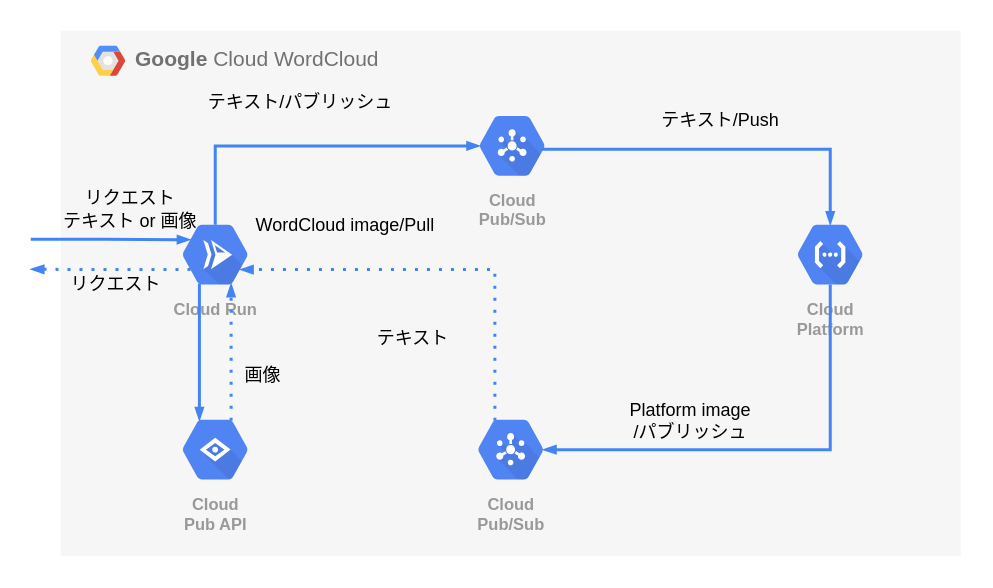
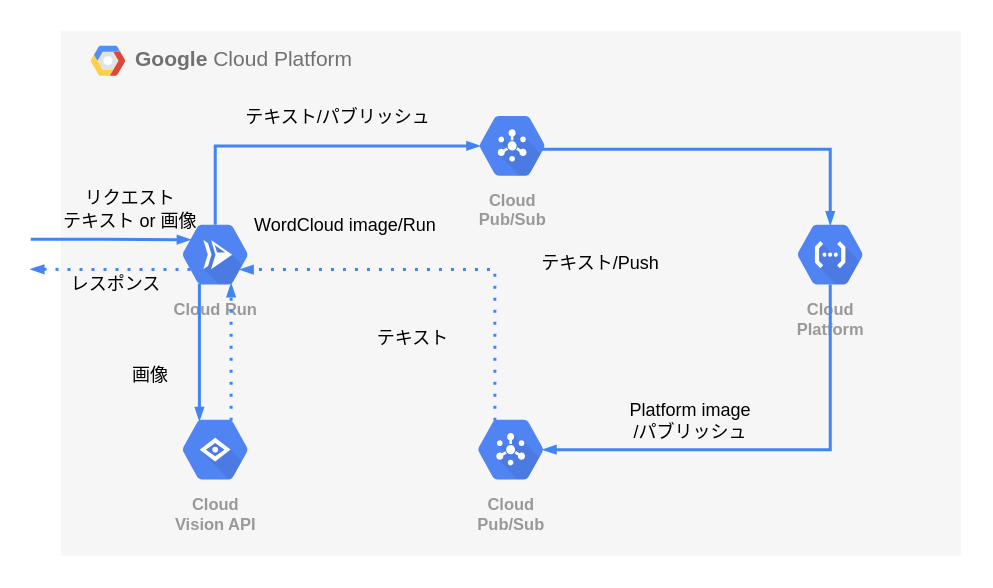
  <mxCell id="0" />
  <mxCell id="1" parent="0" />
- <mxCell id="2" value="&lt;b&gt;Google &lt;/b&gt;Cloud WordCloud" style="fillColor=#F6F6F6;strokeColor=none;shadow=0;gradientColor=none;fontSize=14;align=left;spacing=10;fontColor=#717171;9E9E9E;verticalAlign=top;spacingTop=-4;fontStyle=0;spacingLeft=40;html=1;" vertex="1" parent="1"><mxGeometry x="40" y="20" width="600" height="350" as="geometry" /></mxCell>
+ <mxCell id="2" value="&lt;b&gt;Google &lt;/b&gt;Cloud Platform" style="fillColor=#F6F6F6;strokeColor=none;shadow=0;gradientColor=none;fontSize=14;align=left;spacing=10;fontColor=#717171;9E9E9E;verticalAlign=top;spacingTop=-4;fontStyle=0;spacingLeft=40;html=1;" vertex="1" parent="1"><mxGeometry x="40" y="20" width="600" height="350" as="geometry" /></mxCell>
  <mxCell id="3" value="" style="shape=mxgraph.gcp2.google_cloud_platform;fillColor=#F6F6F6;strokeColor=none;shadow=0;gradientColor=none;" vertex="1" parent="2"><mxGeometry width="23" height="20" relative="1" as="geometry"><mxPoint x="20" y="10" as="offset" /></mxGeometry></mxCell>
- <mxCell id="4" value="Cloud&#10;Pub API" style="html=1;fillColor=#5184F3;strokeColor=none;verticalAlign=top;labelPosition=center;verticalLabelPosition=bottom;align=center;spacingTop=-6;fontSize=11;fontStyle=1;fontColor=#999999;shape=mxgraph.gcp2.hexIcon;prIcon=cloud_vision_api" vertex="1" parent="2"><mxGeometry x="70" y="250" width="66" height="58.5" as="geometry" /></mxCell>
+ <mxCell id="4" value="Cloud&#10;Vision API" style="html=1;fillColor=#5184F3;strokeColor=none;verticalAlign=top;labelPosition=center;verticalLabelPosition=bottom;align=center;spacingTop=-6;fontSize=11;fontStyle=1;fontColor=#999999;shape=mxgraph.gcp2.hexIcon;prIcon=cloud_vision_api" vertex="1" parent="2"><mxGeometry x="70" y="250" width="66" height="58.5" as="geometry" /></mxCell>
  <mxCell id="5" value="Cloud&#10;Pub/Sub" style="html=1;fillColor=#5184F3;strokeColor=none;verticalAlign=top;labelPosition=center;verticalLabelPosition=bottom;align=center;spacingTop=-6;fontSize=11;fontStyle=1;fontColor=#999999;shape=mxgraph.gcp2.hexIcon;prIcon=cloud_pubsub" vertex="1" parent="2"><mxGeometry x="268" y="47.5" width="66" height="58.5" as="geometry" /></mxCell>
  <mxCell id="6" value="Cloud Run" style="html=1;fillColor=#5184F3;strokeColor=none;verticalAlign=top;labelPosition=center;verticalLabelPosition=bottom;align=center;spacingTop=-6;fontSize=11;fontStyle=1;fontColor=#999999;shape=mxgraph.gcp2.hexIcon;prIcon=cloud_run" vertex="1" parent="2"><mxGeometry x="70" y="120" width="66" height="58.5" as="geometry" /></mxCell>
  <mxCell id="7" value="Cloud&#10;Platform" style="html=1;fillColor=#5184F3;strokeColor=none;verticalAlign=top;labelPosition=center;verticalLabelPosition=bottom;align=center;spacingTop=-6;fontSize=11;fontStyle=1;fontColor=#999999;shape=mxgraph.gcp2.hexIcon;prIcon=cloud_functions" vertex="1" parent="2"><mxGeometry x="480" y="120" width="66" height="58.5" as="geometry" /></mxCell>
  <mxCell id="8" value="Cloud&#10;Pub/Sub" style="html=1;fillColor=#5184F3;strokeColor=none;verticalAlign=top;labelPosition=center;verticalLabelPosition=bottom;align=center;spacingTop=-6;fontSize=11;fontStyle=1;fontColor=#999999;shape=mxgraph.gcp2.hexIcon;prIcon=cloud_pubsub" vertex="1" parent="2"><mxGeometry x="267" y="250" width="66" height="58.5" as="geometry" /></mxCell>
  <mxCell id="9" value="" style="edgeStyle=orthogonalEdgeStyle;fontSize=12;html=1;endArrow=blockThin;endFill=1;rounded=0;strokeWidth=2;endSize=4;startSize=4;dashed=0;strokeColor=#4284F3;exitX=0.5;exitY=0.16;exitDx=0;exitDy=0;exitPerimeter=0;entryX=0.175;entryY=0.5;entryDx=0;entryDy=0;entryPerimeter=0;" edge="1" parent="2" source="6" target="5"><mxGeometry width="100" relative="1" as="geometry"><mxPoint x="140" y="149" as="sourcePoint" /><mxPoint x="220" y="149" as="targetPoint" /><Array as="points"><mxPoint x="103" y="77" /></Array></mxGeometry></mxCell>
  <mxCell id="10" value="" style="edgeStyle=orthogonalEdgeStyle;fontSize=12;html=1;endArrow=blockThin;endFill=1;rounded=0;strokeWidth=2;endSize=4;startSize=4;dashed=0;strokeColor=#4284F3;exitX=0.34;exitY=0.83;exitDx=0;exitDy=0;exitPerimeter=0;entryX=0.34;entryY=0.17;entryDx=0;entryDy=0;entryPerimeter=0;" edge="1" parent="2" source="6" target="4"><mxGeometry width="100" relative="1" as="geometry"><mxPoint x="60" y="220" as="sourcePoint" /><mxPoint x="160" y="220" as="targetPoint" /></mxGeometry></mxCell>
  <mxCell id="11" value="" style="edgeStyle=orthogonalEdgeStyle;fontSize=12;html=1;endArrow=blockThin;endFill=1;rounded=0;strokeWidth=2;endSize=4;startSize=4;dashed=1;dashPattern=1 3;strokeColor=#4284F3;exitX=0.66;exitY=0.17;exitDx=0;exitDy=0;exitPerimeter=0;entryX=0.66;entryY=0.83;entryDx=0;entryDy=0;entryPerimeter=0;" edge="1" parent="2" source="4" target="6"><mxGeometry width="100" relative="1" as="geometry"><mxPoint x="250" y="170" as="sourcePoint" /><mxPoint x="350" y="170" as="targetPoint" /></mxGeometry></mxCell>
  <mxCell id="12" value="" style="edgeStyle=orthogonalEdgeStyle;fontSize=12;html=1;endArrow=blockThin;endFill=1;rounded=0;strokeWidth=2;endSize=4;startSize=4;dashed=0;strokeColor=#4284F3;entryX=0.5;entryY=0.16;entryDx=0;entryDy=0;entryPerimeter=0;" edge="1" parent="2" target="7"><mxGeometry width="100" relative="1" as="geometry"><mxPoint x="320" y="79" as="sourcePoint" /><mxPoint x="426.5" y="79.305" as="targetPoint" /><Array as="points"><mxPoint x="513" y="79" /></Array></mxGeometry></mxCell>
  <mxCell id="13" value="" style="edgeStyle=orthogonalEdgeStyle;fontSize=12;html=1;endArrow=blockThin;endFill=1;rounded=0;strokeWidth=2;endSize=4;startSize=4;dashed=0;strokeColor=#4284F3;exitX=0.5;exitY=0.84;exitDx=0;exitDy=0;exitPerimeter=0;entryX=0.825;entryY=0.5;entryDx=0;entryDy=0;entryPerimeter=0;" edge="1" parent="2" source="7" target="8"><mxGeometry width="100" relative="1" as="geometry"><mxPoint x="250" y="170" as="sourcePoint" /><mxPoint x="350" y="170" as="targetPoint" /><Array as="points"><mxPoint x="513" y="279" /></Array></mxGeometry></mxCell>
  <mxCell id="14" value="" style="edgeStyle=orthogonalEdgeStyle;fontSize=12;html=1;endArrow=blockThin;endFill=1;rounded=0;strokeWidth=2;endSize=4;startSize=4;dashed=1;dashPattern=1 3;strokeColor=#4284F3;exitX=0.34;exitY=0.17;exitDx=0;exitDy=0;exitPerimeter=0;entryX=0.75;entryY=0.67;entryDx=0;entryDy=0;entryPerimeter=0;" edge="1" parent="2" source="8" target="6"><mxGeometry width="100" relative="1" as="geometry"><mxPoint x="250" y="170" as="sourcePoint" /><mxPoint x="350" y="170" as="targetPoint" /><Array as="points"><mxPoint x="289" y="159" /></Array></mxGeometry></mxCell>
- <mxCell id="15" value="テキスト/パブリッシュ" style="text;html=1;strokeColor=none;fillColor=none;align=center;verticalAlign=middle;whiteSpace=wrap;rounded=0;" vertex="1" parent="2"><mxGeometry x="95" y="37.5" width="130" height="20" as="geometry" /></mxCell>
- <mxCell id="16" value="リクエスト" style="text;html=1;strokeColor=none;fillColor=none;align=center;verticalAlign=middle;whiteSpace=wrap;rounded=0;" vertex="1" parent="2"><mxGeometry x="-3" y="158.5" width="80" height="20" as="geometry" /></mxCell>
- <mxCell id="17" value="WordCloud image/Pull" style="text;html=1;strokeColor=none;fillColor=none;align=center;verticalAlign=middle;whiteSpace=wrap;rounded=0;" vertex="1" parent="2"><mxGeometry x="120" y="120" width="140" height="20" as="geometry" /></mxCell>
- <mxCell id="18" value="テキスト/Push" style="text;html=1;strokeColor=none;fillColor=none;align=center;verticalAlign=middle;whiteSpace=wrap;rounded=0;" vertex="1" parent="2"><mxGeometry x="390" y="50" width="100" height="20" as="geometry" /></mxCell>
+ <mxCell id="15" value="テキスト/パブリッシュ" style="text;html=1;strokeColor=none;fillColor=none;align=center;verticalAlign=middle;whiteSpace=wrap;rounded=0;" vertex="1" parent="2"><mxGeometry x="120" y="47.5" width="130" height="20" as="geometry" /></mxCell>
+ <mxCell id="16" value="レスポンス" style="text;html=1;strokeColor=none;fillColor=none;align=center;verticalAlign=middle;whiteSpace=wrap;rounded=0;" vertex="1" parent="2"><mxGeometry x="-3" y="158.5" width="80" height="20" as="geometry" /></mxCell>
+ <mxCell id="17" value="WordCloud image/Run" style="text;html=1;strokeColor=none;fillColor=none;align=center;verticalAlign=middle;whiteSpace=wrap;rounded=0;" vertex="1" parent="2"><mxGeometry x="120" y="120" width="140" height="20" as="geometry" /></mxCell>
+ <mxCell id="18" value="テキスト/Push" style="text;html=1;strokeColor=none;fillColor=none;align=center;verticalAlign=middle;whiteSpace=wrap;rounded=0;" vertex="1" parent="2"><mxGeometry x="310" y="145" width="100" height="20" as="geometry" /></mxCell>
  <mxCell id="19" value="Platform&amp;nbsp;image&lt;br&gt;/パブリッシュ" style="text;html=1;strokeColor=none;fillColor=none;align=center;verticalAlign=middle;whiteSpace=wrap;rounded=0;" vertex="1" parent="2"><mxGeometry x="340" y="250" width="160" height="20" as="geometry" /></mxCell>
  <mxCell id="20" value="テキスト" style="text;html=1;strokeColor=none;fillColor=none;align=center;verticalAlign=middle;whiteSpace=wrap;rounded=0;" vertex="1" parent="2"><mxGeometry x="200" y="195" width="70" height="20" as="geometry" /></mxCell>
- <mxCell id="21" value="画像" style="text;html=1;strokeColor=none;fillColor=none;align=center;verticalAlign=middle;whiteSpace=wrap;rounded=0;" vertex="1" parent="2"><mxGeometry x="115" y="220" width="40" height="20" as="geometry" /></mxCell>
+ <mxCell id="21" value="画像" style="text;html=1;strokeColor=none;fillColor=none;align=center;verticalAlign=middle;whiteSpace=wrap;rounded=0;" vertex="1" parent="2"><mxGeometry x="40" y="220" width="40" height="20" as="geometry" /></mxCell>
  <mxCell id="22" value="" style="edgeStyle=orthogonalEdgeStyle;fontSize=12;html=1;endArrow=blockThin;endFill=1;rounded=0;strokeWidth=2;endSize=4;startSize=4;dashed=0;strokeColor=#4284F3;entryX=0.25;entryY=0.33;entryDx=0;entryDy=0;entryPerimeter=0;" edge="1" parent="1" target="6"><mxGeometry width="100" relative="1" as="geometry"><mxPoint x="20" y="159" as="sourcePoint" /><mxPoint x="120" y="170" as="targetPoint" /><Array as="points"><mxPoint x="70" y="159" /><mxPoint x="70" y="159" /></Array></mxGeometry></mxCell>
  <mxCell id="23" value="" style="edgeStyle=orthogonalEdgeStyle;fontSize=12;html=1;endArrow=blockThin;endFill=1;rounded=0;strokeWidth=2;endSize=4;startSize=4;dashed=1;dashPattern=1 3;strokeColor=#4284F3;exitX=0.25;exitY=0.67;exitDx=0;exitDy=0;exitPerimeter=0;" edge="1" parent="1" source="6"><mxGeometry width="100" relative="1" as="geometry"><mxPoint x="290" y="190" as="sourcePoint" /><mxPoint x="20" y="179" as="targetPoint" /></mxGeometry></mxCell>
  <mxCell id="24" value="リクエスト&lt;br&gt;テキスト or 画像" style="text;html=1;strokeColor=none;fillColor=none;align=center;verticalAlign=middle;whiteSpace=wrap;rounded=0;" vertex="1" parent="1"><mxGeometry x="36" y="129" width="101" height="20" as="geometry" /></mxCell>
